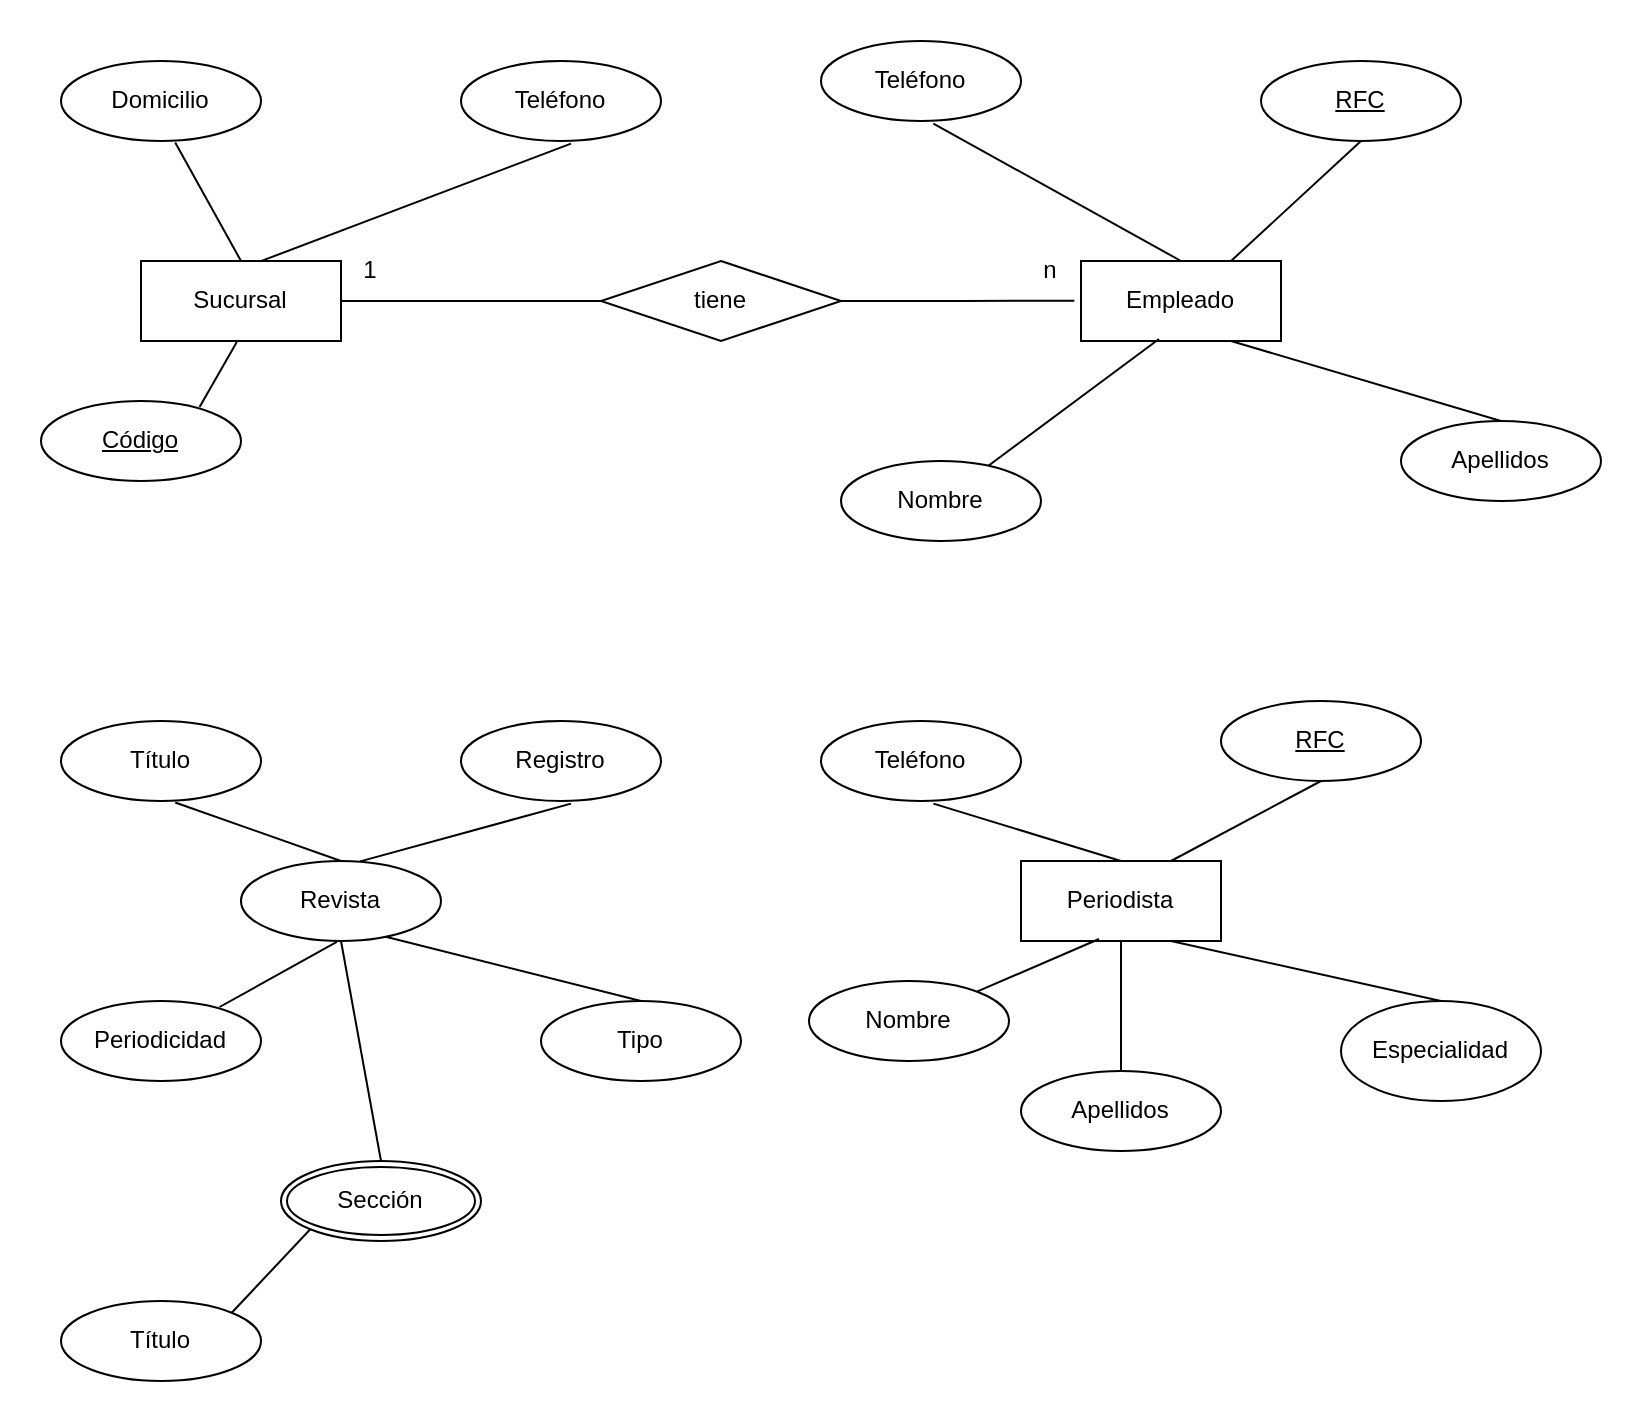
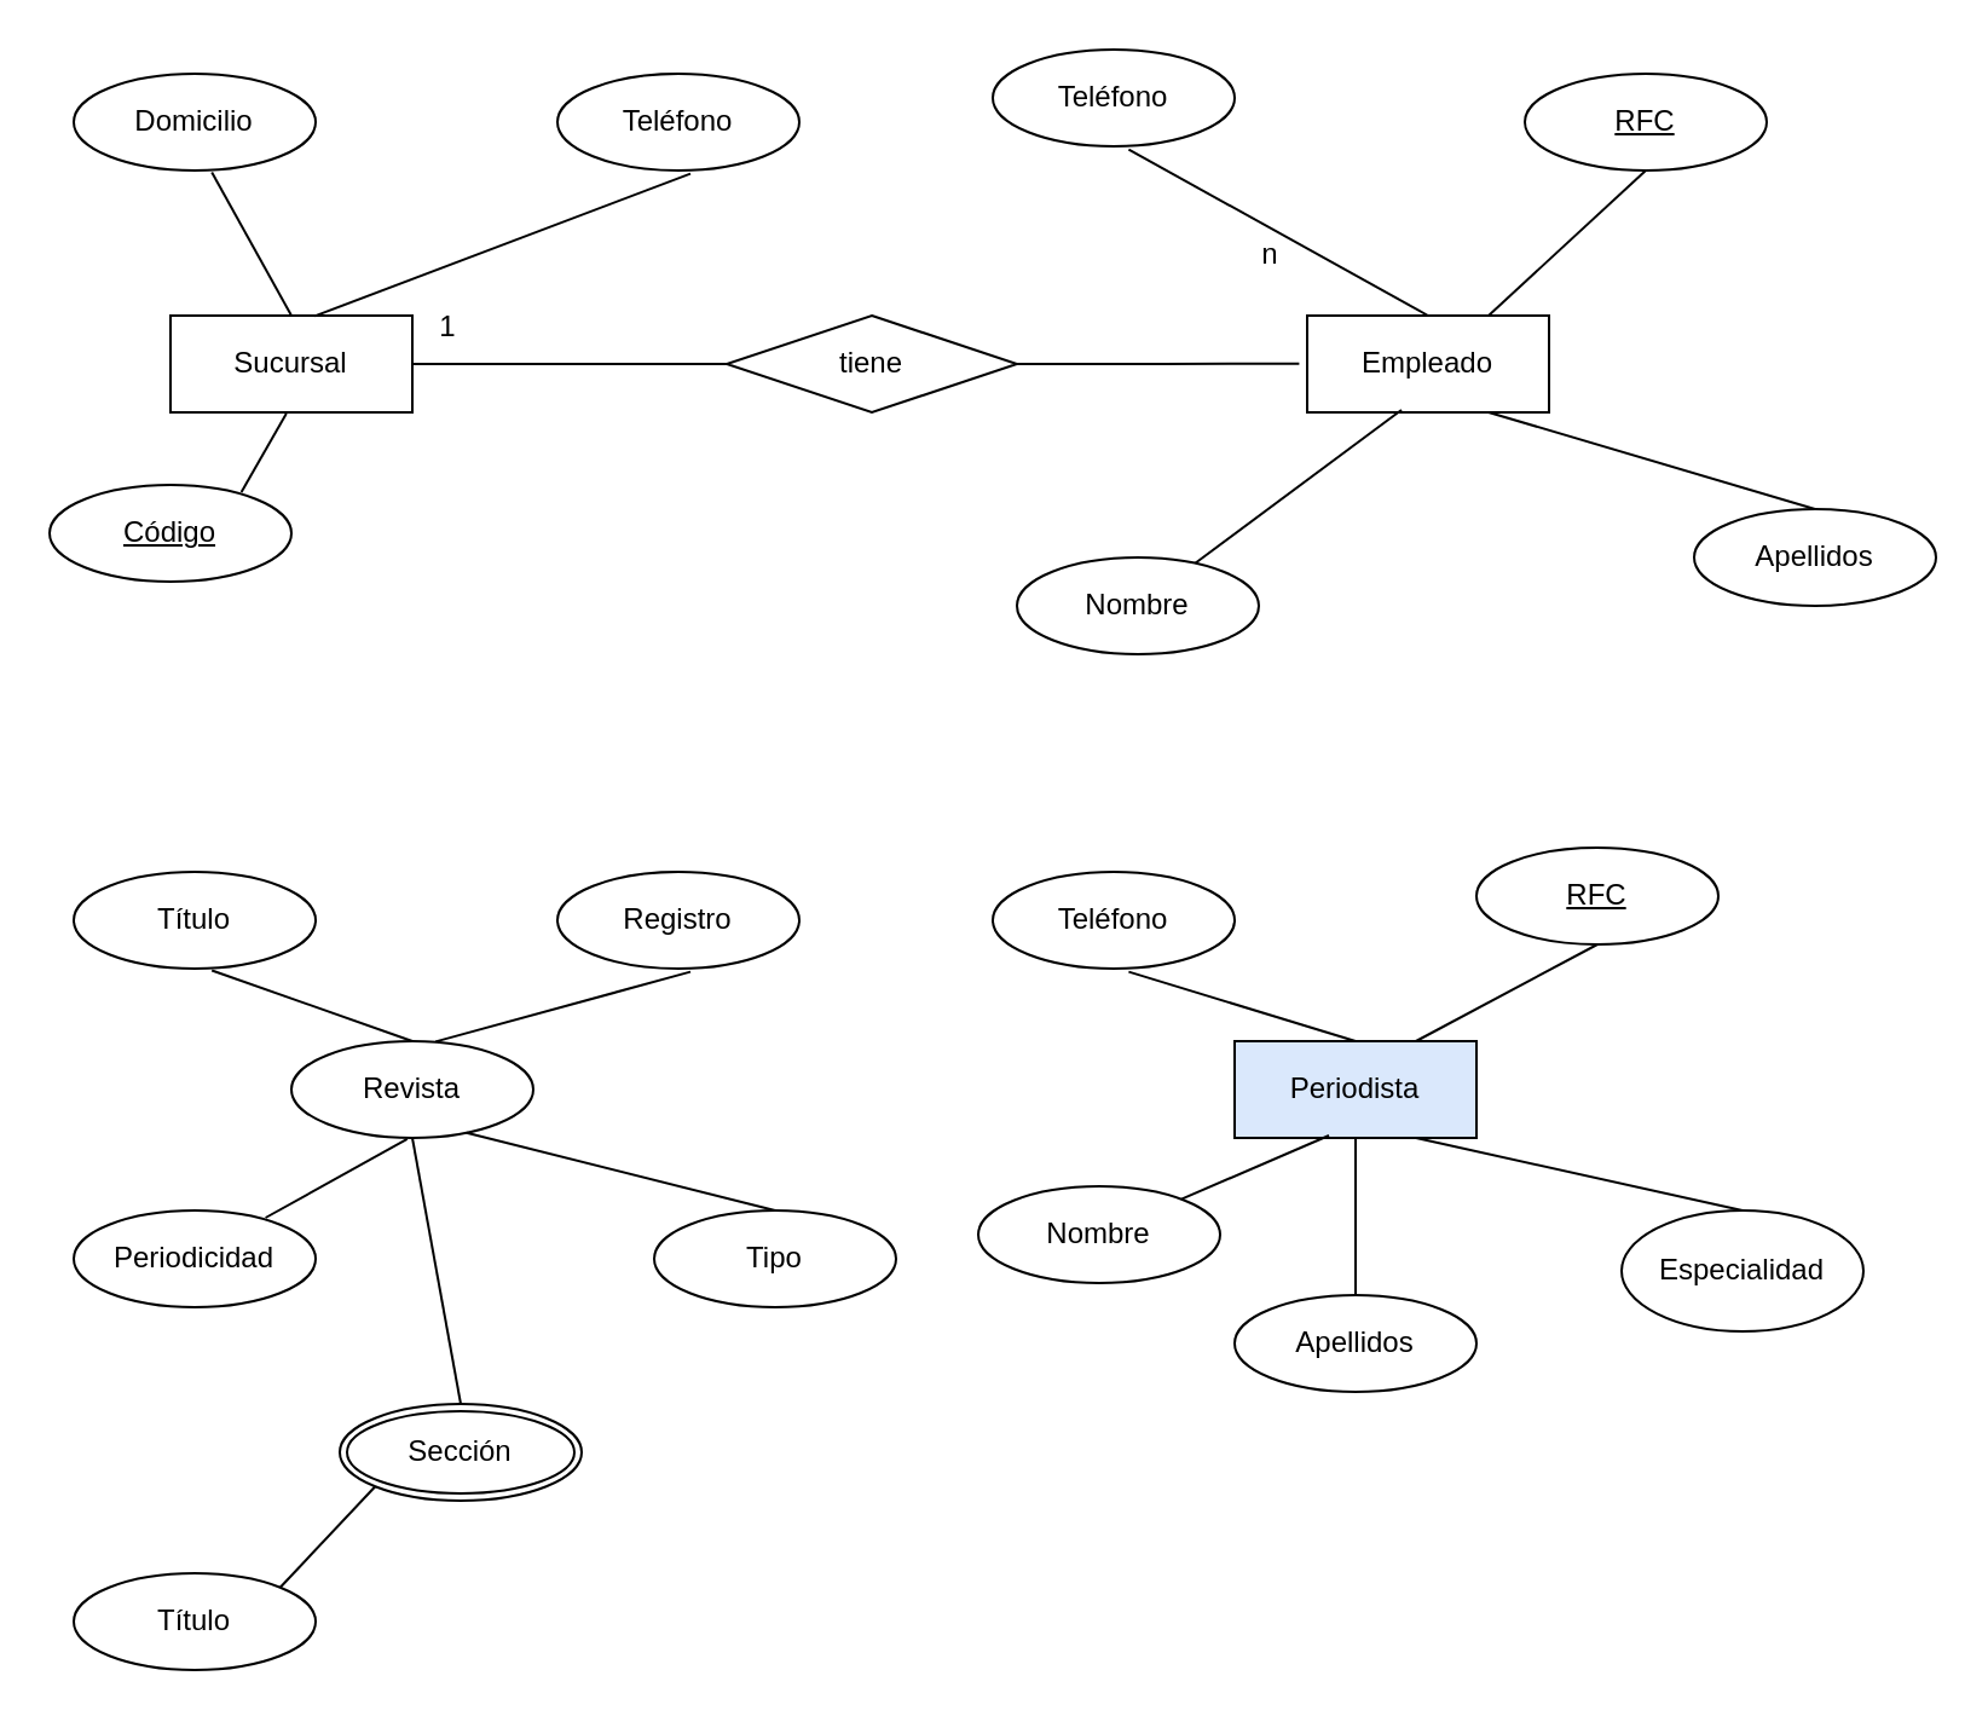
  <mxCell id="0" />
  <mxCell id="1" parent="0" />
  <mxCell id="2" value="Sucursal" style="whiteSpace=wrap;html=1;align=center;" parent="1" vertex="1"><mxGeometry x="70" y="130" width="100" height="40" as="geometry" /></mxCell>
  <mxCell id="3" value="&lt;u&gt;Código&lt;/u&gt;" style="ellipse;whiteSpace=wrap;html=1;align=center;" parent="1" vertex="1"><mxGeometry x="20" y="200" width="100" height="40" as="geometry" /></mxCell>
  <mxCell id="4" value="&lt;div&gt;Domicilio&lt;/div&gt;" style="ellipse;whiteSpace=wrap;html=1;align=center;" parent="1" vertex="1"><mxGeometry x="30" y="30" width="100" height="40" as="geometry" /></mxCell>
  <mxCell id="5" value="&lt;div&gt;Teléfono&lt;/div&gt;" style="ellipse;whiteSpace=wrap;html=1;align=center;" parent="1" vertex="1"><mxGeometry x="230" y="30" width="100" height="40" as="geometry" /></mxCell>
  <mxCell id="6" value="Empleado" style="whiteSpace=wrap;html=1;align=center;" parent="1" vertex="1"><mxGeometry x="540" y="130" width="100" height="40" as="geometry" /></mxCell>
  <mxCell id="7" value="&lt;span style=&quot;&quot;&gt;Nombre&lt;/span&gt;" style="ellipse;whiteSpace=wrap;html=1;align=center;fontStyle=0" parent="1" vertex="1"><mxGeometry x="420" y="230" width="100" height="40" as="geometry" /></mxCell>
  <mxCell id="8" value="Apellidos" style="ellipse;whiteSpace=wrap;html=1;align=center;" parent="1" vertex="1"><mxGeometry x="700" y="210" width="100" height="40" as="geometry" /></mxCell>
  <mxCell id="9" value="RFC" style="ellipse;whiteSpace=wrap;html=1;align=center;fontStyle=4" parent="1" vertex="1"><mxGeometry x="630" y="30" width="100" height="40" as="geometry" /></mxCell>
  <mxCell id="10" value="Teléfono" style="ellipse;whiteSpace=wrap;html=1;align=center;" parent="1" vertex="1"><mxGeometry x="410" y="20" width="100" height="40" as="geometry" /></mxCell>
  <mxCell id="11" value="" style="endArrow=none;html=1;rounded=0;entryX=0.39;entryY=0.975;entryDx=0;entryDy=0;entryPerimeter=0;" parent="1" source="7" target="6" edge="1"><mxGeometry width="50" height="50" relative="1" as="geometry"><mxPoint x="380" y="430" as="sourcePoint" /><mxPoint x="430" y="380" as="targetPoint" /></mxGeometry></mxCell>
  <mxCell id="12" value="" style="endArrow=none;html=1;rounded=0;exitX=0.793;exitY=0.075;exitDx=0;exitDy=0;exitPerimeter=0;entryX=0.479;entryY=1.011;entryDx=0;entryDy=0;entryPerimeter=0;" parent="1" source="3" target="2" edge="1"><mxGeometry width="50" height="50" relative="1" as="geometry"><mxPoint x="360" y="330" as="sourcePoint" /><mxPoint x="410" y="280" as="targetPoint" /></mxGeometry></mxCell>
  <mxCell id="13" value="" style="endArrow=none;html=1;rounded=0;exitX=0.571;exitY=1.019;exitDx=0;exitDy=0;exitPerimeter=0;entryX=0.5;entryY=0;entryDx=0;entryDy=0;" parent="1" source="4" target="2" edge="1"><mxGeometry width="50" height="50" relative="1" as="geometry"><mxPoint x="360" y="330" as="sourcePoint" /><mxPoint x="410" y="280" as="targetPoint" /></mxGeometry></mxCell>
  <mxCell id="14" value="" style="endArrow=none;html=1;rounded=0;exitX=0.596;exitY=0.005;exitDx=0;exitDy=0;exitPerimeter=0;entryX=0.55;entryY=1.033;entryDx=0;entryDy=0;entryPerimeter=0;" parent="1" source="2" target="5" edge="1"><mxGeometry width="50" height="50" relative="1" as="geometry"><mxPoint x="220" y="150" as="sourcePoint" /><mxPoint x="290" y="110" as="targetPoint" /></mxGeometry></mxCell>
  <mxCell id="15" value="Revista" style="ellipse;whiteSpace=wrap;html=1;align=center;" parent="1" vertex="1"><mxGeometry x="120" y="430" width="100" height="40" as="geometry" /></mxCell>
  <mxCell id="16" value="Periodicidad" style="ellipse;whiteSpace=wrap;html=1;align=center;" parent="1" vertex="1"><mxGeometry x="30" y="500" width="100" height="40" as="geometry" /></mxCell>
  <mxCell id="17" value="&lt;div&gt;Título&lt;/div&gt;" style="ellipse;whiteSpace=wrap;html=1;align=center;" parent="1" vertex="1"><mxGeometry x="30" y="360" width="100" height="40" as="geometry" /></mxCell>
  <mxCell id="18" value="&lt;div&gt;Registro&lt;/div&gt;" style="ellipse;whiteSpace=wrap;html=1;align=center;" parent="1" vertex="1"><mxGeometry x="230" y="360" width="100" height="40" as="geometry" /></mxCell>
  <mxCell id="19" value="" style="endArrow=none;html=1;rounded=0;exitX=0.793;exitY=0.075;exitDx=0;exitDy=0;exitPerimeter=0;entryX=0.479;entryY=1.011;entryDx=0;entryDy=0;entryPerimeter=0;" parent="1" source="16" target="15" edge="1"><mxGeometry width="50" height="50" relative="1" as="geometry"><mxPoint x="360" y="660" as="sourcePoint" /><mxPoint x="410" y="610" as="targetPoint" /></mxGeometry></mxCell>
  <mxCell id="20" value="" style="endArrow=none;html=1;rounded=0;exitX=0.571;exitY=1.019;exitDx=0;exitDy=0;exitPerimeter=0;entryX=0.5;entryY=0;entryDx=0;entryDy=0;" parent="1" source="17" target="15" edge="1"><mxGeometry width="50" height="50" relative="1" as="geometry"><mxPoint x="360" y="660" as="sourcePoint" /><mxPoint x="410" y="610" as="targetPoint" /></mxGeometry></mxCell>
  <mxCell id="21" value="" style="endArrow=none;html=1;rounded=0;exitX=0.596;exitY=0.005;exitDx=0;exitDy=0;exitPerimeter=0;entryX=0.55;entryY=1.033;entryDx=0;entryDy=0;entryPerimeter=0;" parent="1" source="15" target="18" edge="1"><mxGeometry width="50" height="50" relative="1" as="geometry"><mxPoint x="220" y="480" as="sourcePoint" /><mxPoint x="290" y="440" as="targetPoint" /></mxGeometry></mxCell>
  <mxCell id="22" value="" style="endArrow=none;html=1;rounded=0;entryX=0.562;entryY=1.033;entryDx=0;entryDy=0;entryPerimeter=0;exitX=0.5;exitY=0;exitDx=0;exitDy=0;" parent="1" source="6" target="10" edge="1"><mxGeometry width="50" height="50" relative="1" as="geometry"><mxPoint x="400" y="250" as="sourcePoint" /><mxPoint x="450" y="200" as="targetPoint" /></mxGeometry></mxCell>
  <mxCell id="23" value="" style="endArrow=none;html=1;rounded=0;exitX=0.5;exitY=0;exitDx=0;exitDy=0;entryX=0.75;entryY=1;entryDx=0;entryDy=0;" parent="1" source="8" target="6" edge="1"><mxGeometry width="50" height="50" relative="1" as="geometry"><mxPoint x="400" y="240" as="sourcePoint" /><mxPoint x="450" y="190" as="targetPoint" /></mxGeometry></mxCell>
  <mxCell id="24" value="" style="endArrow=none;html=1;rounded=0;exitX=0.5;exitY=1;exitDx=0;exitDy=0;entryX=0.75;entryY=0;entryDx=0;entryDy=0;" parent="1" source="9" target="6" edge="1"><mxGeometry width="50" height="50" relative="1" as="geometry"><mxPoint x="400" y="240" as="sourcePoint" /><mxPoint x="450" y="190" as="targetPoint" /></mxGeometry></mxCell>
  <mxCell id="25" value="Tipo" style="ellipse;whiteSpace=wrap;html=1;align=center;" parent="1" vertex="1"><mxGeometry x="270" y="500" width="100" height="40" as="geometry" /></mxCell>
  <mxCell id="26" value="Sección" style="ellipse;shape=doubleEllipse;margin=3;whiteSpace=wrap;html=1;align=center;" parent="1" vertex="1"><mxGeometry x="140" y="580" width="100" height="40" as="geometry" /></mxCell>
  <mxCell id="27" value="Título" style="ellipse;whiteSpace=wrap;html=1;align=center;" parent="1" vertex="1"><mxGeometry x="30" y="650" width="100" height="40" as="geometry" /></mxCell>
  <mxCell id="28" value="" style="endArrow=none;html=1;rounded=0;exitX=0.5;exitY=0;exitDx=0;exitDy=0;entryX=0.75;entryY=1;entryDx=0;entryDy=0;" parent="1" source="25" target="15" edge="1"><mxGeometry width="50" height="50" relative="1" as="geometry"><mxPoint x="310" y="450" as="sourcePoint" /><mxPoint x="360" y="400" as="targetPoint" /></mxGeometry></mxCell>
  <mxCell id="29" value="" style="endArrow=none;html=1;rounded=0;exitX=0.5;exitY=1;exitDx=0;exitDy=0;entryX=0.5;entryY=0;entryDx=0;entryDy=0;" parent="1" source="15" target="26" edge="1"><mxGeometry width="50" height="50" relative="1" as="geometry"><mxPoint x="310" y="450" as="sourcePoint" /><mxPoint x="360" y="400" as="targetPoint" /></mxGeometry></mxCell>
  <mxCell id="30" value="" style="endArrow=none;html=1;rounded=0;exitX=1;exitY=0;exitDx=0;exitDy=0;entryX=0;entryY=1;entryDx=0;entryDy=0;" parent="1" source="27" target="26" edge="1"><mxGeometry width="50" height="50" relative="1" as="geometry"><mxPoint x="310" y="450" as="sourcePoint" /><mxPoint x="360" y="400" as="targetPoint" /></mxGeometry></mxCell>
- <mxCell id="31" value="Periodista" style="whiteSpace=wrap;html=1;align=center;" parent="1" vertex="1"><mxGeometry x="510" y="430" width="100" height="40" as="geometry" /></mxCell>
+ <mxCell id="31" value="Periodista" style="whiteSpace=wrap;html=1;align=center;fillColor=#dae8fc;" parent="1" vertex="1"><mxGeometry x="510" y="430" width="100" height="40" as="geometry" /></mxCell>
  <mxCell id="32" value="&lt;span style=&quot;&quot;&gt;Nombre&lt;/span&gt;" style="ellipse;whiteSpace=wrap;html=1;align=center;fontStyle=0" parent="1" vertex="1"><mxGeometry x="404" y="490" width="100" height="40" as="geometry" /></mxCell>
  <mxCell id="33" value="Apellidos" style="ellipse;whiteSpace=wrap;html=1;align=center;" parent="1" vertex="1"><mxGeometry x="510" y="535" width="100" height="40" as="geometry" /></mxCell>
  <mxCell id="34" value="RFC" style="ellipse;whiteSpace=wrap;html=1;align=center;fontStyle=4" parent="1" vertex="1"><mxGeometry x="610" y="350" width="100" height="40" as="geometry" /></mxCell>
  <mxCell id="35" value="Teléfono" style="ellipse;whiteSpace=wrap;html=1;align=center;" parent="1" vertex="1"><mxGeometry x="410" y="360" width="100" height="40" as="geometry" /></mxCell>
  <mxCell id="36" value="" style="endArrow=none;html=1;rounded=0;entryX=0.39;entryY=0.975;entryDx=0;entryDy=0;entryPerimeter=0;" parent="1" source="32" target="31" edge="1"><mxGeometry width="50" height="50" relative="1" as="geometry"><mxPoint x="380" y="760" as="sourcePoint" /><mxPoint x="430" y="710" as="targetPoint" /></mxGeometry></mxCell>
  <mxCell id="37" value="" style="endArrow=none;html=1;rounded=0;entryX=0.562;entryY=1.033;entryDx=0;entryDy=0;entryPerimeter=0;exitX=0.5;exitY=0;exitDx=0;exitDy=0;" parent="1" source="31" target="35" edge="1"><mxGeometry width="50" height="50" relative="1" as="geometry"><mxPoint x="400" y="580" as="sourcePoint" /><mxPoint x="450" y="530" as="targetPoint" /></mxGeometry></mxCell>
  <mxCell id="38" value="" style="endArrow=none;html=1;rounded=0;exitX=0.5;exitY=0;exitDx=0;exitDy=0;entryX=0.5;entryY=1;entryDx=0;entryDy=0;" parent="1" source="33" target="31" edge="1"><mxGeometry width="50" height="50" relative="1" as="geometry"><mxPoint x="400" y="570" as="sourcePoint" /><mxPoint x="450" y="520" as="targetPoint" /></mxGeometry></mxCell>
  <mxCell id="39" value="" style="endArrow=none;html=1;rounded=0;exitX=0.5;exitY=1;exitDx=0;exitDy=0;entryX=0.75;entryY=0;entryDx=0;entryDy=0;" parent="1" source="34" target="31" edge="1"><mxGeometry width="50" height="50" relative="1" as="geometry"><mxPoint x="400" y="570" as="sourcePoint" /><mxPoint x="450" y="520" as="targetPoint" /></mxGeometry></mxCell>
  <mxCell id="40" value="Especialidad" style="ellipse;whiteSpace=wrap;html=1;align=center;" parent="1" vertex="1"><mxGeometry x="670" y="500" width="100" height="50" as="geometry" /></mxCell>
  <mxCell id="41" value="" style="endArrow=none;html=1;rounded=0;entryX=0.75;entryY=1;entryDx=0;entryDy=0;exitX=0.5;exitY=0;exitDx=0;exitDy=0;" parent="1" source="40" target="31" edge="1"><mxGeometry width="50" height="50" relative="1" as="geometry"><mxPoint x="470" y="520" as="sourcePoint" /><mxPoint x="520" y="470" as="targetPoint" /></mxGeometry></mxCell>
  <mxCell id="42" style="edgeStyle=orthogonalEdgeStyle;rounded=0;orthogonalLoop=1;jettySize=auto;html=1;entryX=1;entryY=0.5;entryDx=0;entryDy=0;endArrow=none;startFill=0;" edge="1" parent="1" source="43" target="2"><mxGeometry relative="1" as="geometry" /></mxCell>
  <mxCell id="43" value="tiene" style="rhombus;whiteSpace=wrap;html=1;" vertex="1" parent="1"><mxGeometry x="300" y="130" width="120" height="40" as="geometry" /></mxCell>
  <mxCell id="44" style="edgeStyle=orthogonalEdgeStyle;rounded=0;orthogonalLoop=1;jettySize=auto;html=1;entryX=-0.033;entryY=0.496;entryDx=0;entryDy=0;entryPerimeter=0;endArrow=none;startFill=0;" edge="1" parent="1" source="43" target="6"><mxGeometry relative="1" as="geometry" /></mxCell>
  <mxCell id="45" value="1" style="text;html=1;align=center;verticalAlign=middle;whiteSpace=wrap;rounded=0;" vertex="1" parent="1"><mxGeometry x="170" y="120" width="30" height="30" as="geometry" /></mxCell>
- <mxCell id="46" value="n" style="text;html=1;align=center;verticalAlign=middle;whiteSpace=wrap;rounded=0;" vertex="1" parent="1"><mxGeometry x="510" y="120" width="30" height="30" as="geometry" /></mxCell>
+ <mxCell id="46" value="n" style="text;html=1;align=center;verticalAlign=middle;whiteSpace=wrap;rounded=0;" vertex="1" parent="1"><mxGeometry x="510" y="90" width="30" height="30" as="geometry" /></mxCell>
